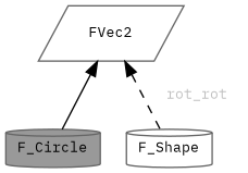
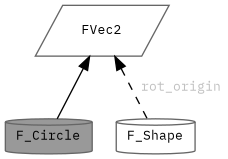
  digraph {
    fontname="IBM Plex Mono"
    node [color=gray40 fillcolor=white fontname="IBM Plex Mono" fontsize=10 shape=cylinder style=filled]
    edge [color=black dir=back fontname="IBM Plex Mono" fontsize=10 labelfontname=Helvetica labelfontsize=10]
    n1 [fillcolor=grey60 fontcolor=black height=0.2 label=F_Circle width=0.4]
    n2 [height=0.2 label=F_Shape width=0.4]
    n3 [height=0.2 label=FVec2 shape=parallelogram width=0.4]
    n3 -> n1 [style=solid]
-   n3 -> n2 [fontcolor=grey label=" rot_rot" style=dashed]
+   n3 -> n2 [fontcolor=grey label=" rot_origin" style=dashed]
  }
